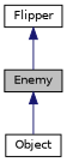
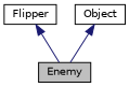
  digraph {
    node [color=black fillcolor=white fontname=Helvetica fontsize=10 shape=record style=filled]
    edge [color=midnightblue dir=back fontname=Helvetica fontsize=10 labelfontname=Helvetica labelfontsize=10 style=solid]
    n1 [fillcolor=grey75 fontcolor=black height=0.2 label=Enemy width=0.4]
    n2 [height=0.2 label=Flipper width=0.4]
    n3 [height=0.2 label=Object width=0.4]
    n2 -> n1
-   n1 -> n3
+   n3 -> n1
  }
